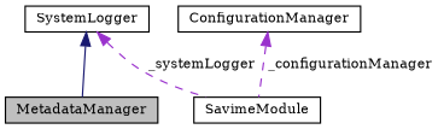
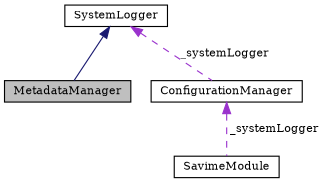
  digraph {
    fontname="DejaVu Serif"
    node [color=black fillcolor=white fontname="DejaVu Serif" fontsize=10 shape=record style=filled]
    edge [color=darkorchid3 dir=back fontname="DejaVu Serif" fontsize=10 labelfontname=Helvetica labelfontsize=10 style=dashed]
    n1 [fillcolor=grey75 fontcolor=black height=0.2 label=MetadataManager width=0.4]
    n2 [height=0.2 label=SavimeModule width=0.4]
    n3 [height=0.2 label=SystemLogger width=0.4]
    n4 [height=0.2 label=ConfigurationManager width=0.4]
    n3 -> n1 [color=midnightblue style=solid]
-   n3 -> n2 [label=" _systemLogger"]
-   n4 -> n2 [label=" _configurationManager"]
+   n3 -> n4 [label=" _systemLogger"]
+   n4 -> n2 [label=" _systemLogger"]
  }
